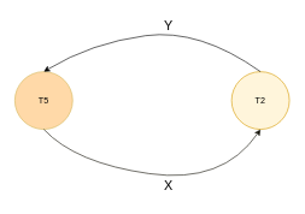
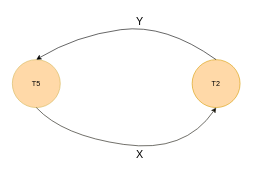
  <mxCell id="0" />
  <mxCell id="1" parent="0" />
- <mxCell id="2" value="T2" style="ellipse;whiteSpace=wrap;html=1;aspect=fixed;fillColor=#FFF5DB;strokeColor=#d79b00;" vertex="1" parent="1"><mxGeometry x="320" y="99" width="80" height="80" as="geometry" /></mxCell>
+ <mxCell id="2" value="T2" style="ellipse;whiteSpace=wrap;html=1;aspect=fixed;fillColor=#ffd9a8;strokeColor=#d79b00;" vertex="1" parent="1"><mxGeometry x="320" y="99" width="80" height="80" as="geometry" /></mxCell>
  <mxCell id="3" value="T5" style="ellipse;whiteSpace=wrap;html=1;aspect=fixed;fillColor=#FFD9A8;strokeColor=#d6b656;" vertex="1" parent="1"><mxGeometry x="20" y="99" width="80" height="80" as="geometry" /></mxCell>
  <mxCell id="4" value="" style="curved=1;endArrow=classic;html=1;rounded=0;elbow=vertical;exitX=0.5;exitY=1;exitDx=0;exitDy=0;entryX=0.5;entryY=1;entryDx=0;entryDy=0;endFill=1;fillColor=#fff2cc;strokeColor=#141108;" edge="1" parent="1" source="3" target="2"><mxGeometry width="50" height="50" relative="1" as="geometry"><mxPoint x="78" y="215" as="sourcePoint" /><mxPoint x="354" y="215" as="targetPoint" /><Array as="points"><mxPoint x="104" y="226" /><mxPoint x="308" y="255" /></Array></mxGeometry></mxCell>
  <mxCell id="5" value="" style="curved=1;endArrow=none;html=1;rounded=0;elbow=vertical;exitX=0.5;exitY=0;exitDx=0;exitDy=0;entryX=0.5;entryY=0;entryDx=0;entryDy=0;endFill=0;startArrow=classic;startFill=1;" edge="1" parent="1" source="3" target="2"><mxGeometry width="50" height="50" relative="1" as="geometry"><mxPoint x="320" y="232" as="sourcePoint" /><mxPoint x="370" y="182" as="targetPoint" /><Array as="points"><mxPoint x="126" y="59" /><mxPoint x="276" y="39" /></Array></mxGeometry></mxCell>
  <mxCell id="6" value="&lt;font style=&quot;font-size: 18px;&quot;&gt;X&lt;/font&gt;" style="text;html=1;strokeColor=none;fillColor=none;align=center;verticalAlign=middle;whiteSpace=wrap;rounded=0;" vertex="1" parent="1"><mxGeometry x="200" y="239" width="66" height="36" as="geometry" /></mxCell>
  <mxCell id="7" value="&lt;font style=&quot;font-size: 18px;&quot;&gt;Y&lt;/font&gt;" style="text;html=1;strokeColor=none;fillColor=none;align=center;verticalAlign=middle;whiteSpace=wrap;rounded=0;rotation=0;" vertex="1" parent="1"><mxGeometry x="203" y="20" width="60" height="30" as="geometry" /></mxCell>
